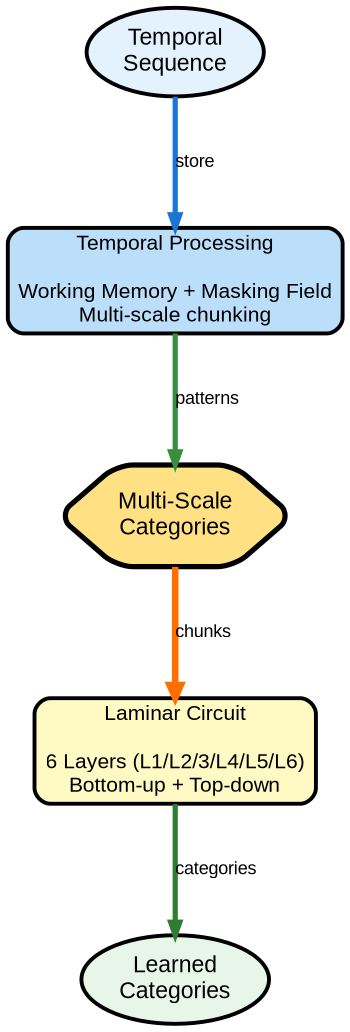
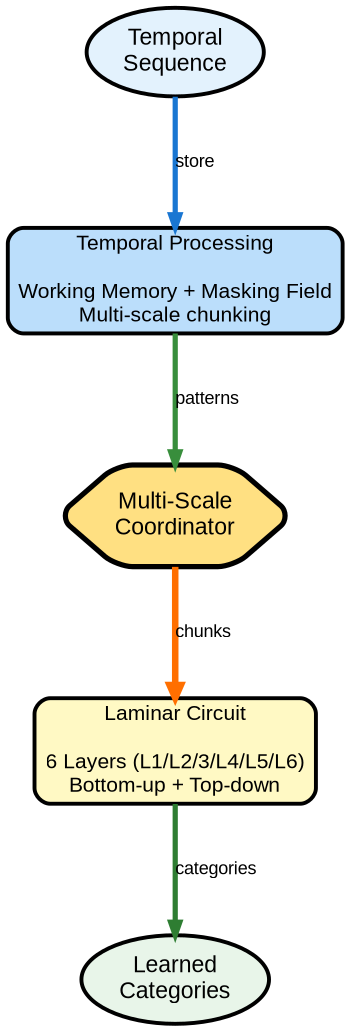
  digraph {
    nodesep=0.8
    rankdir=TB
    ranksep=1.2
    splines=ortho
    node [fontname=Arial fontsize=18 penwidth=3 shape=ellipse style="rounded,filled"]
    edge [fontname=Arial fontsize=14 penwidth=4]
    n1 [fillcolor="#E3F2FD" label="Temporal\nSequence"]
    n2 [fillcolor="#BBDEFB" fontsize=16 label="Temporal Processing\n\nWorking Memory + Masking Field\nMulti-scale chunking" shape=box width=3]
-   n3 [fillcolor="#FFE082" label="Multi-Scale\nCategories" penwidth=4 shape=hexagon width=2.5]
+   n3 [fillcolor="#FFE082" label="Multi-Scale\nCoordinator" penwidth=4 shape=hexagon width=2.5]
    n4 [fillcolor="#FFF9C4" fontsize=16 label="Laminar Circuit\n\n6 Layers (L1/L2/3/L4/L5/L6)\nBottom-up + Top-down" shape=box style="rounded,filled,bold" width=3]
    n5 [fillcolor="#E8F5E9" label="Learned\nCategories"]
    n1 -> n2 [color="#1976D2" label=store]
    n2 -> n3 [color="#388E3C" label=patterns]
    n3 -> n4 [color="#FF6F00" label=chunks penwidth=5]
    n4 -> n5 [color="#2E7D32" label=categories]
  }
